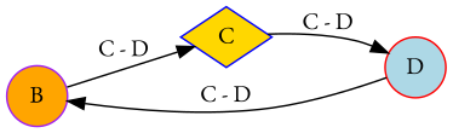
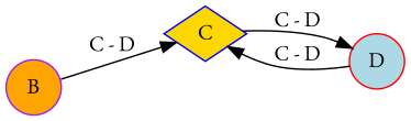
  digraph {
    fontname="EB Garamond"
    rankdir=LR
    node [fontname="EB Garamond" shape=circle style=filled]
    edge [color=black fontname="EB Garamond"]
    n1 [color=purple fillcolor=orange label=B]
    n2 [color=blue fillcolor=gold label=C shape=diamond]
    n3 [color=red fillcolor=lightblue label=D]
    n1 -> n2 [label="C - D"]
    n2 -> n3 [label="C - D"]
-   n3 -> n1 [label="C - D"]
+   n3 -> n2 [label="C - D"]
  }
